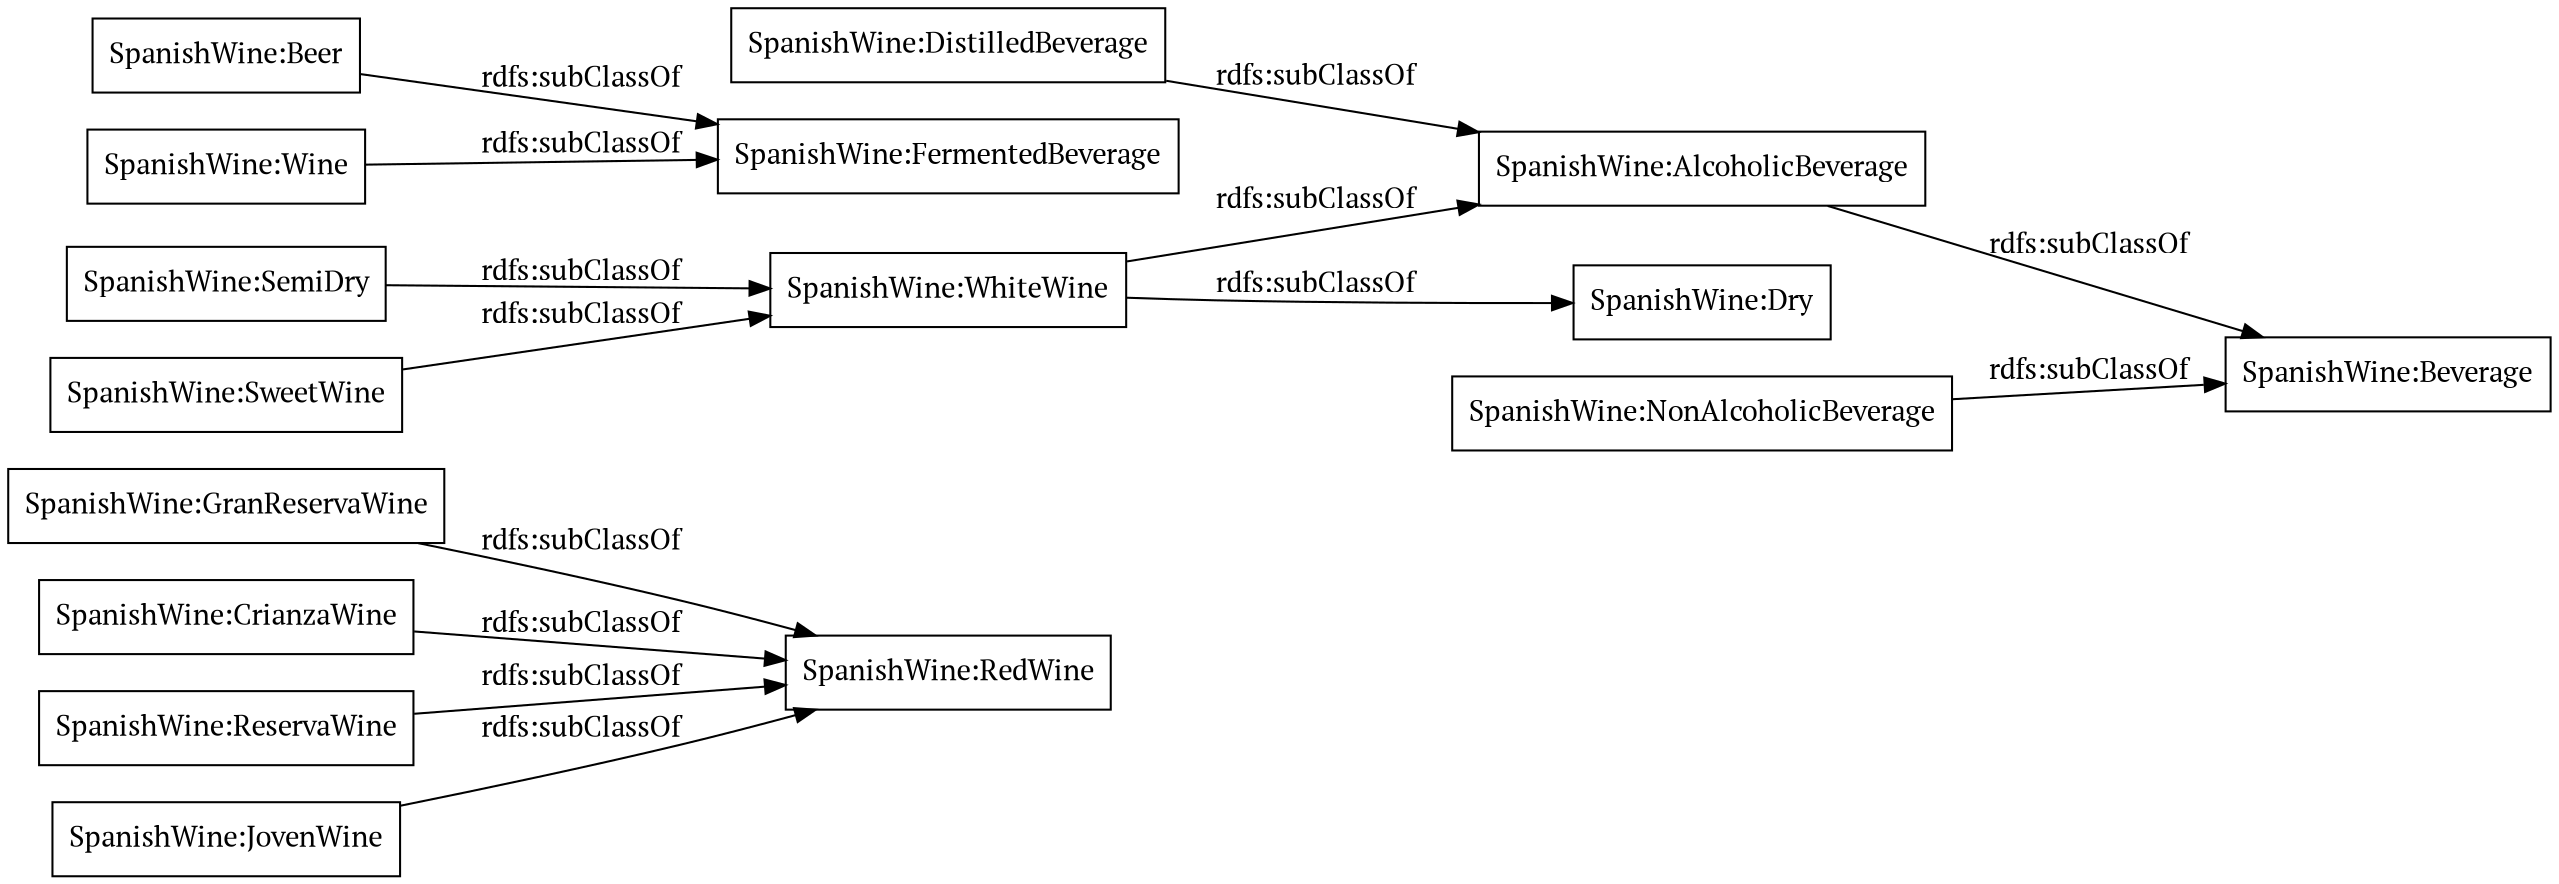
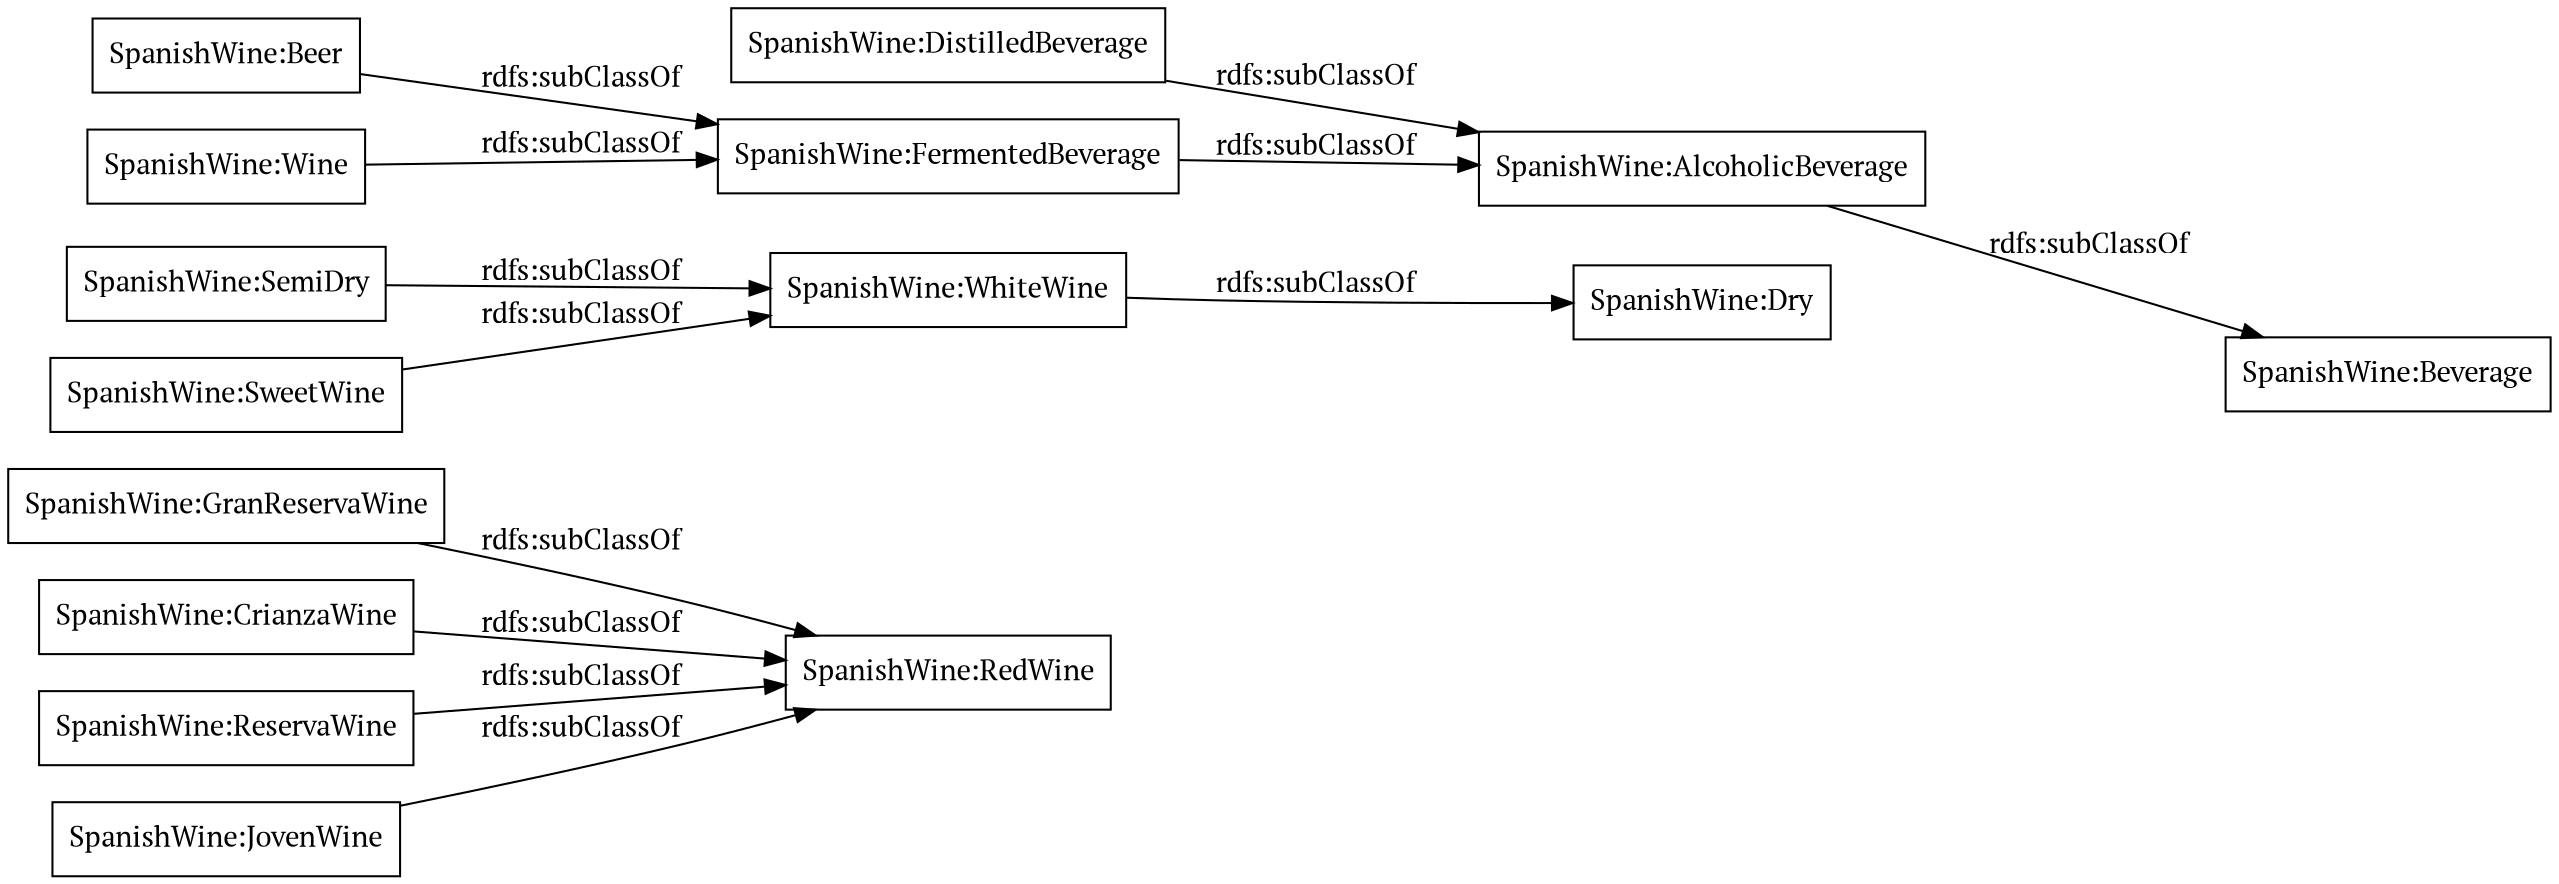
  digraph {
    fontname="PT Serif"
    rankdir=LR
    node [color=black fontname="PT Serif" shape=rectangle]
    edge [fontname="PT Serif"]
    "SpanishWine:GranReservaWine"
    "SpanishWine:RedWine"
    "SpanishWine:SemiDry"
    "SpanishWine:WhiteWine"
    "SpanishWine:Dry"
    "SpanishWine:AlcoholicBeverage"
    "SpanishWine:Beverage"
    "SpanishWine:CrianzaWine"
    "SpanishWine:ReservaWine"
    "SpanishWine:JovenWine"
    "SpanishWine:Beer"
    "SpanishWine:FermentedBeverage"
    "SpanishWine:SweetWine"
    "SpanishWine:DistilledBeverage"
-   "SpanishWine:NonAlcoholicBeverage"
    "SpanishWine:Wine"
    "SpanishWine:GranReservaWine" -> "SpanishWine:RedWine" [label="rdfs:subClassOf"]
    "SpanishWine:SemiDry" -> "SpanishWine:WhiteWine" [label="rdfs:subClassOf"]
    "SpanishWine:WhiteWine" -> "SpanishWine:Dry" [label="rdfs:subClassOf"]
    "SpanishWine:AlcoholicBeverage" -> "SpanishWine:Beverage" [label="rdfs:subClassOf"]
    "SpanishWine:CrianzaWine" -> "SpanishWine:RedWine" [label="rdfs:subClassOf"]
    "SpanishWine:ReservaWine" -> "SpanishWine:RedWine" [label="rdfs:subClassOf"]
    "SpanishWine:JovenWine" -> "SpanishWine:RedWine" [label="rdfs:subClassOf"]
    "SpanishWine:Beer" -> "SpanishWine:FermentedBeverage" [label="rdfs:subClassOf"]
-   "SpanishWine:WhiteWine" -> "SpanishWine:AlcoholicBeverage" [label="rdfs:subClassOf"]
+   "SpanishWine:FermentedBeverage" -> "SpanishWine:AlcoholicBeverage" [label="rdfs:subClassOf"]
    "SpanishWine:SweetWine" -> "SpanishWine:WhiteWine" [label="rdfs:subClassOf"]
    "SpanishWine:DistilledBeverage" -> "SpanishWine:AlcoholicBeverage" [label="rdfs:subClassOf"]
-   "SpanishWine:NonAlcoholicBeverage" -> "SpanishWine:Beverage" [label="rdfs:subClassOf"]
    "SpanishWine:Wine" -> "SpanishWine:FermentedBeverage" [label="rdfs:subClassOf"]
  }
